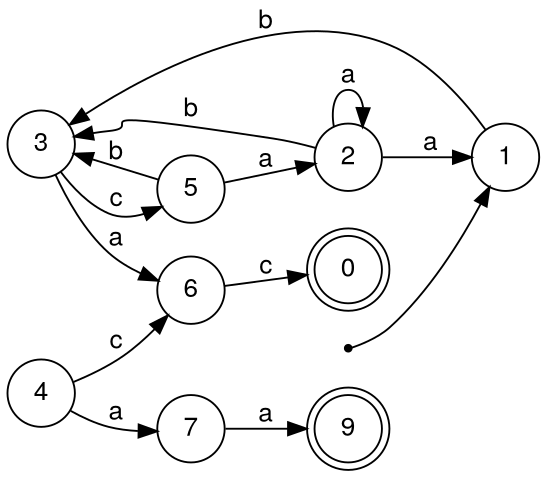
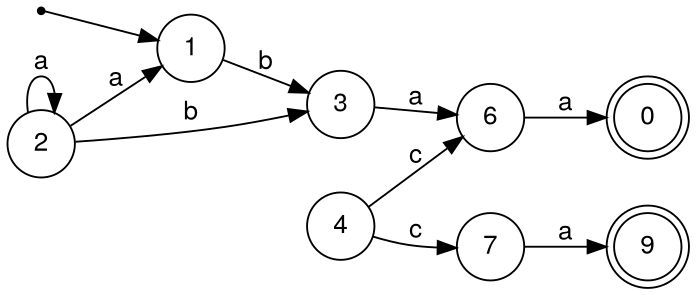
  digraph {
    fontname="Helvetica,Arial,sans-serif"
    rankdir=LR
    node [fontname="Helvetica,Arial,sans-serif" shape=circle]
    edge [fontname="Helvetica,Arial,sans-serif"]
    n1 [label=0 shape=doublecircle]
    9 [shape=doublecircle]
    qi0 [shape=point]
    1
    3
    2
-   5
    6
    4
    7
    qi0 -> 1
    1 -> 3 [label=b]
-   3 -> 5 [label=c]
    3 -> 6 [label=a]
    2 -> 1 [label=a]
    2 -> 3 [label=b]
    2 -> 2 [label=a]
-   5 -> 3 [label=b]
-   5 -> 2 [label=a]
-   6 -> n1 [label=c]
+   6 -> n1 [label=a]
    4 -> 6 [label=c]
-   4 -> 7 [label=a]
+   4 -> 7 [label=c]
    7 -> 9 [label=a]
  }
